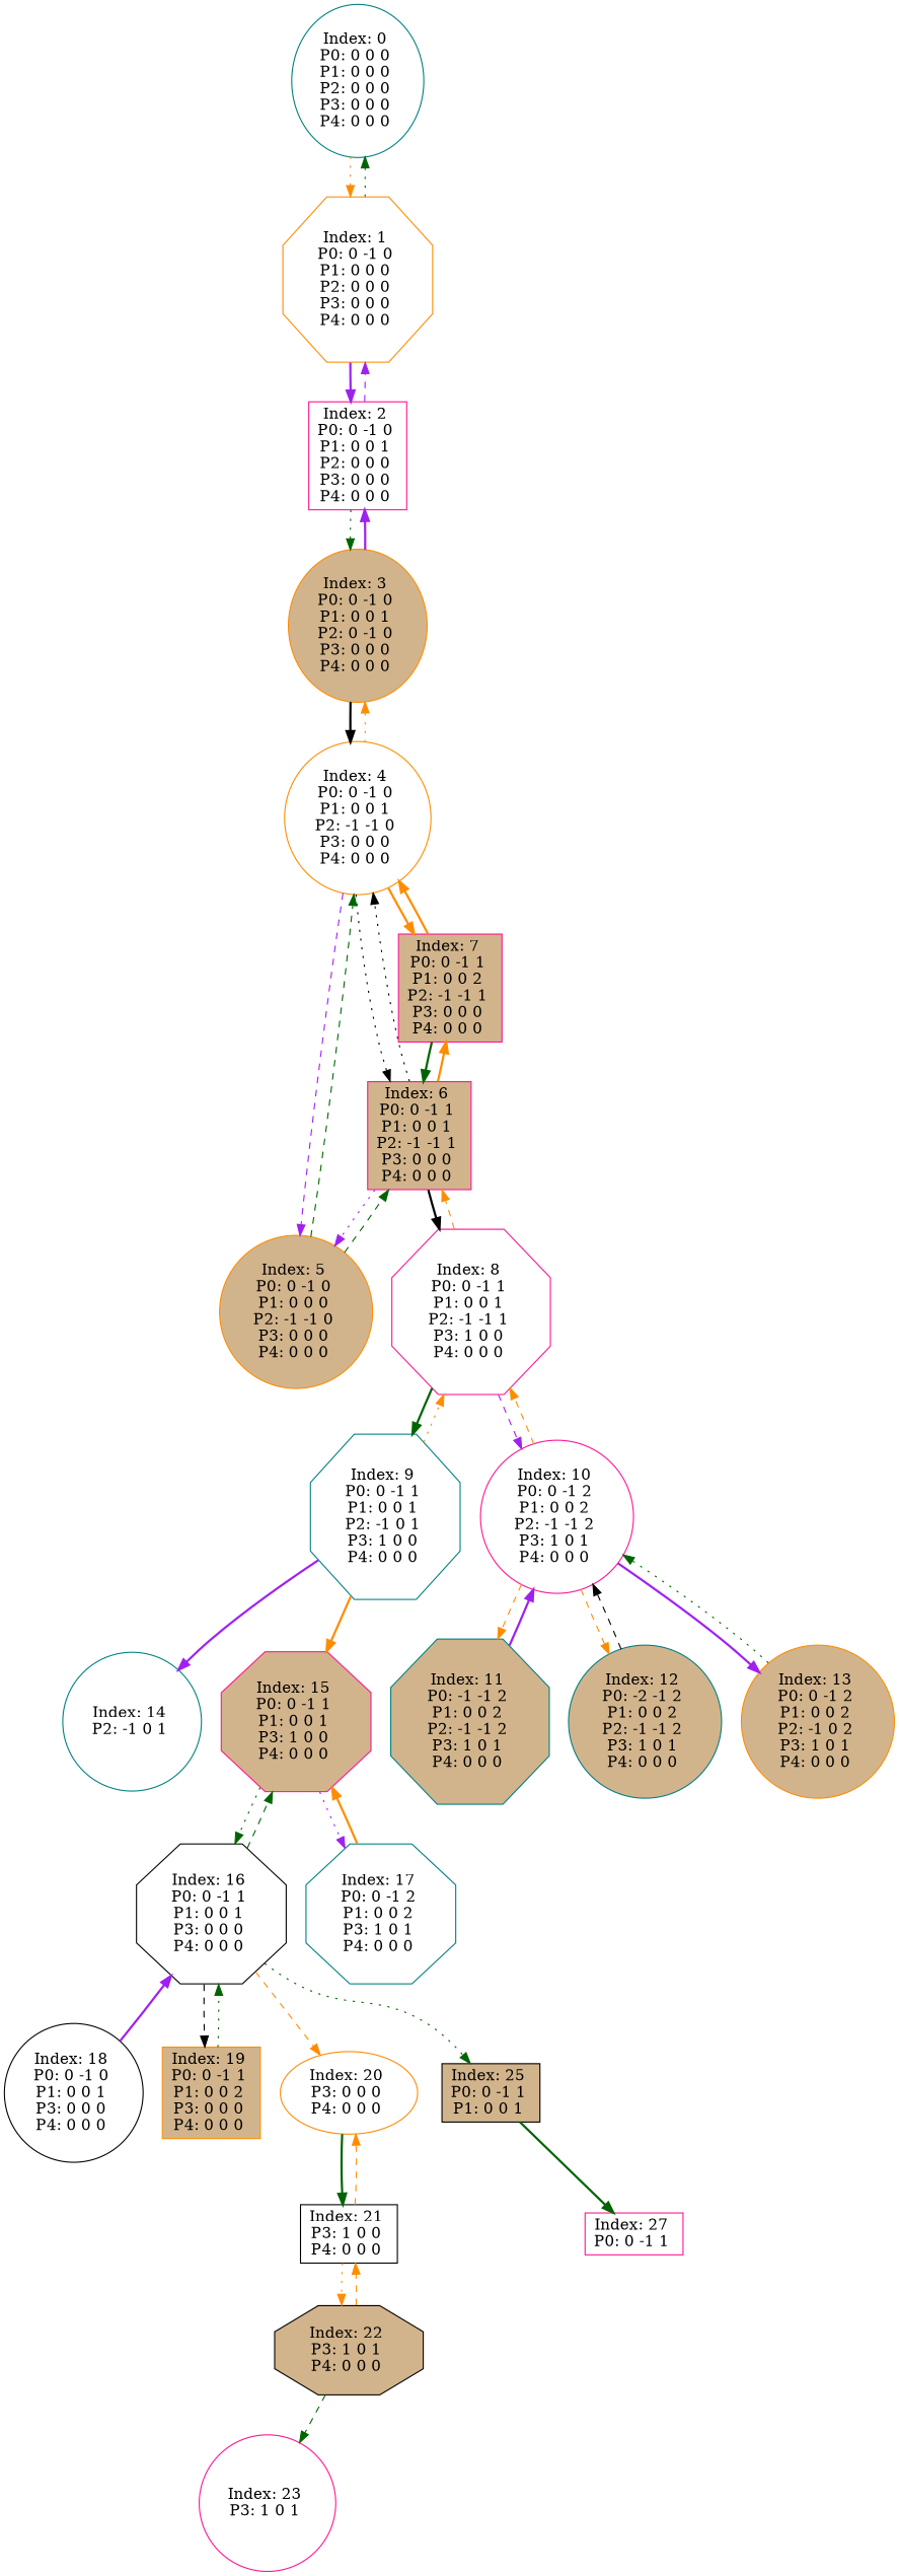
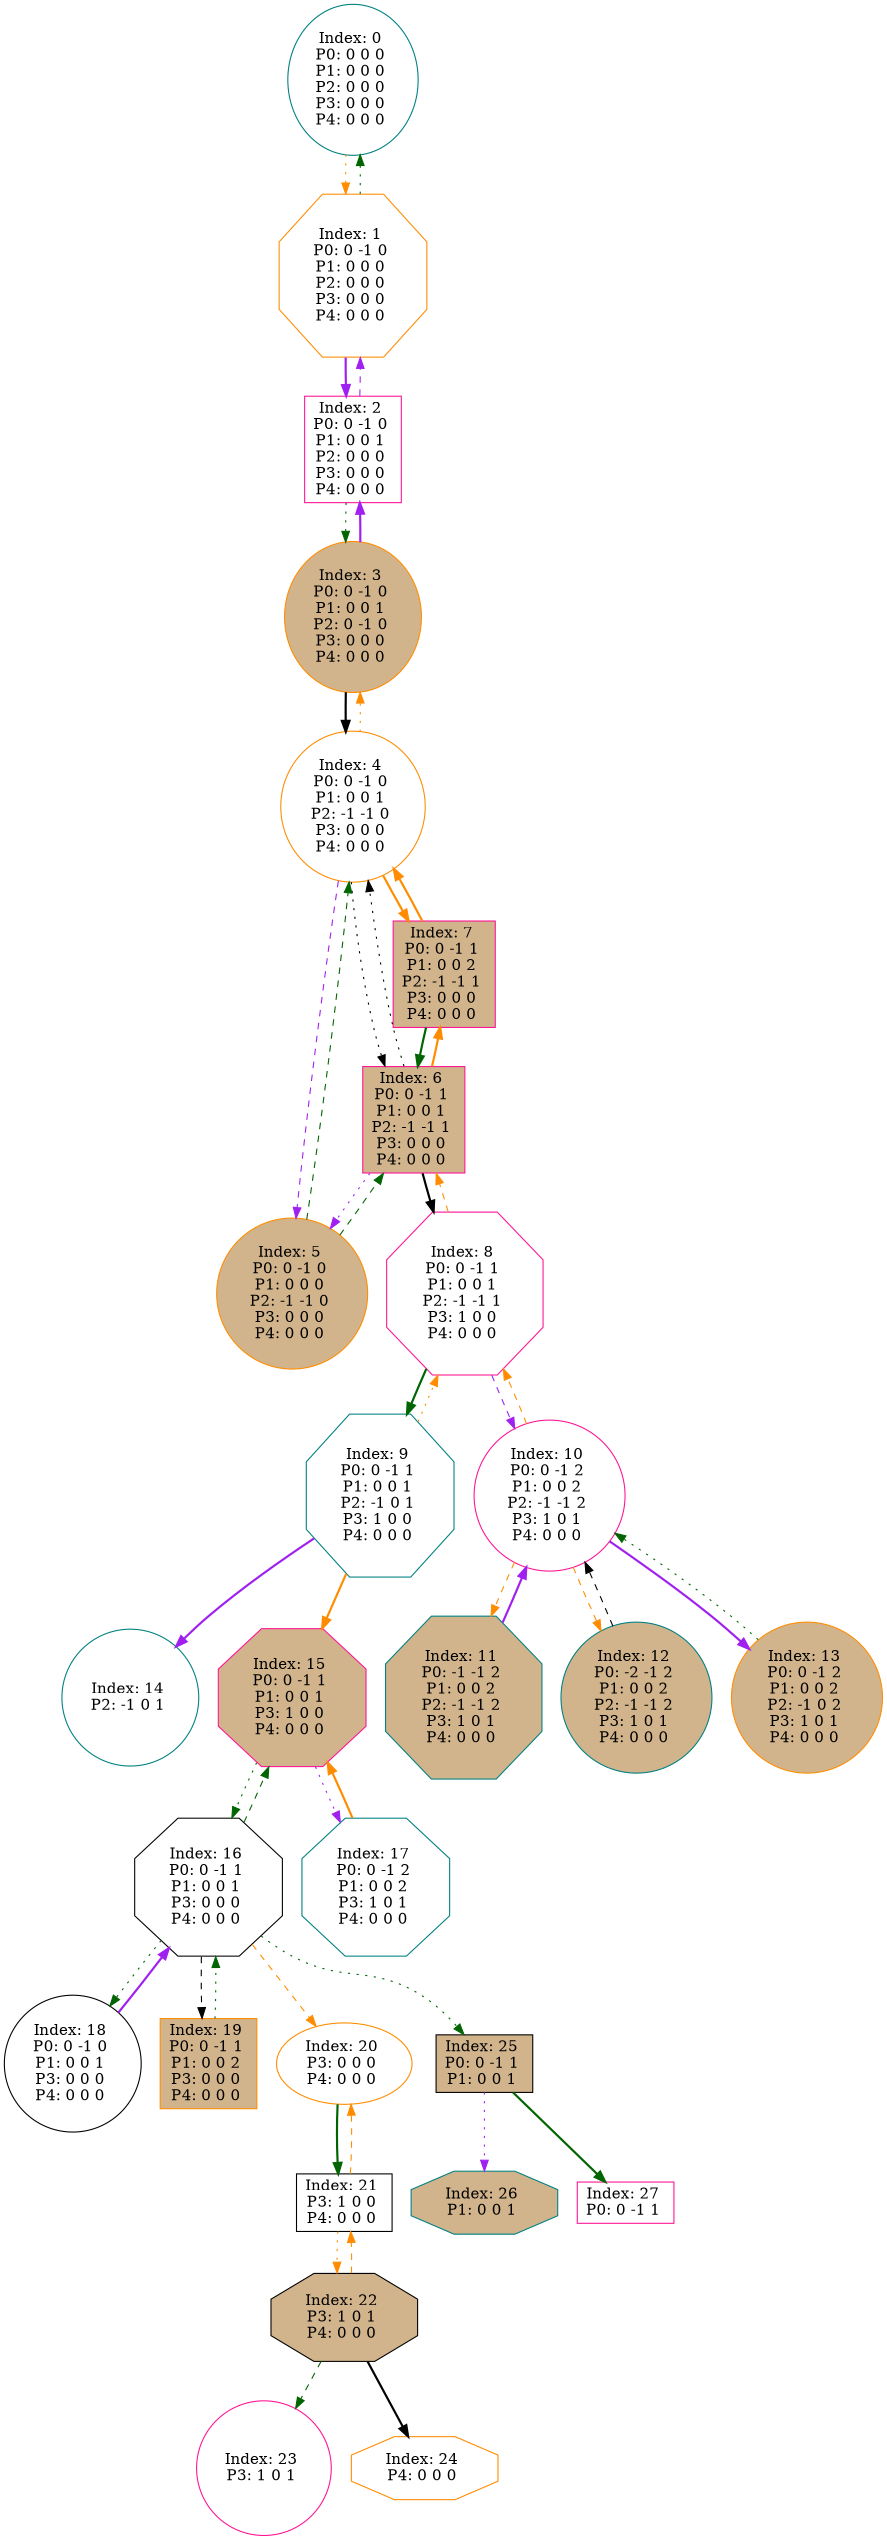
  digraph {
    color=black
    node [color=darkorange fillcolor=white shape=octagon style=filled]
    edge [color=darkorange style=bold]
    n1 [color=teal label="Index: 0 \nP0: 0 0 0 \nP1: 0 0 0 \nP2: 0 0 0 \nP3: 0 0 0 \nP4: 0 0 0 \n" shape=ellipse]
    n2 [label="Index: 1 \nP0: 0 -1 0 \nP1: 0 0 0 \nP2: 0 0 0 \nP3: 0 0 0 \nP4: 0 0 0 \n"]
    n3 [color=deeppink label="Index: 2 \nP0: 0 -1 0 \nP1: 0 0 1 \nP2: 0 0 0 \nP3: 0 0 0 \nP4: 0 0 0 \n" shape=box]
    n4 [fillcolor=tan label="Index: 3 \nP0: 0 -1 0 \nP1: 0 0 1 \nP2: 0 -1 0 \nP3: 0 0 0 \nP4: 0 0 0 \n" shape=ellipse]
    n5 [label="Index: 4 \nP0: 0 -1 0 \nP1: 0 0 1 \nP2: -1 -1 0 \nP3: 0 0 0 \nP4: 0 0 0 \n" shape=ellipse]
    n6 [fillcolor=tan label="Index: 5 \nP0: 0 -1 0 \nP1: 0 0 0 \nP2: -1 -1 0 \nP3: 0 0 0 \nP4: 0 0 0 \n" shape=circle]
    n7 [color=deeppink fillcolor=tan label="Index: 6 \nP0: 0 -1 1 \nP1: 0 0 1 \nP2: -1 -1 1 \nP3: 0 0 0 \nP4: 0 0 0 \n" shape=box]
    n8 [color=deeppink fillcolor=tan label="Index: 7 \nP0: 0 -1 1 \nP1: 0 0 2 \nP2: -1 -1 1 \nP3: 0 0 0 \nP4: 0 0 0 \n" shape=box]
    n9 [color=deeppink label="Index: 8 \nP0: 0 -1 1 \nP1: 0 0 1 \nP2: -1 -1 1 \nP3: 1 0 0 \nP4: 0 0 0 \n"]
    n10 [color=teal label="Index: 9 \nP0: 0 -1 1 \nP1: 0 0 1 \nP2: -1 0 1 \nP3: 1 0 0 \nP4: 0 0 0 \n"]
    n11 [color=deeppink label="Index: 10 \nP0: 0 -1 2 \nP1: 0 0 2 \nP2: -1 -1 2 \nP3: 1 0 1 \nP4: 0 0 0 \n" shape=circle]
    n12 [color=teal label="Index: 14 \nP2: -1 0 1 \n" shape=circle]
    n13 [color=deeppink fillcolor=tan label="Index: 15 \nP0: 0 -1 1 \nP1: 0 0 1 \nP3: 1 0 0 \nP4: 0 0 0 \n"]
    n14 [color=teal fillcolor=tan label="Index: 11 \nP0: -1 -1 2 \nP1: 0 0 2 \nP2: -1 -1 2 \nP3: 1 0 1 \nP4: 0 0 0 \n"]
    n15 [color=teal fillcolor=tan label="Index: 12 \nP0: -2 -1 2 \nP1: 0 0 2 \nP2: -1 -1 2 \nP3: 1 0 1 \nP4: 0 0 0 \n" shape=circle]
    n16 [fillcolor=tan label="Index: 13 \nP0: 0 -1 2 \nP1: 0 0 2 \nP2: -1 0 2 \nP3: 1 0 1 \nP4: 0 0 0 \n" shape=circle]
    n17 [color=black label="Index: 16 \nP0: 0 -1 1 \nP1: 0 0 1 \nP3: 0 0 0 \nP4: 0 0 0 \n"]
    n18 [color=teal label="Index: 17 \nP0: 0 -1 2 \nP1: 0 0 2 \nP3: 1 0 1 \nP4: 0 0 0 \n"]
    n19 [color=black label="Index: 18 \nP0: 0 -1 0 \nP1: 0 0 1 \nP3: 0 0 0 \nP4: 0 0 0 \n" shape=circle]
    n20 [fillcolor=tan label="Index: 19 \nP0: 0 -1 1 \nP1: 0 0 2 \nP3: 0 0 0 \nP4: 0 0 0 \n" shape=box]
    n21 [label="Index: 20 \nP3: 0 0 0 \nP4: 0 0 0 \n" shape=ellipse]
    n22 [color=black fillcolor=tan label="Index: 25 \nP0: 0 -1 1 \nP1: 0 0 1 \n" shape=box]
    n23 [color=black label="Index: 21 \nP3: 1 0 0 \nP4: 0 0 0 \n" shape=box]
+   n24 [color=teal fillcolor=tan label="Index: 26 \nP1: 0 0 1 \n"]
    n25 [color=deeppink label="Index: 27 \nP0: 0 -1 1 \n" shape=box]
    n26 [color=black fillcolor=tan label="Index: 22 \nP3: 1 0 1 \nP4: 0 0 0 \n"]
    n27 [color=deeppink label="Index: 23 \nP3: 1 0 1 \n" shape=circle]
+   n28 [label="Index: 24 \nP4: 0 0 0 \n"]
    n1 -> n2 [style=dotted]
    n2 -> n1 [color=darkgreen style=dotted]
    n2 -> n3 [color=purple]
    n3 -> n2 [color=purple style=dashed]
    n3 -> n4 [color=darkgreen style=dotted]
    n4 -> n3 [color=purple]
    n4 -> n5 [color=black]
    n5 -> n4 [style=dotted]
    n5 -> n6 [color=purple style=dashed]
    n5 -> n7 [color=black style=dotted]
    n5 -> n8
    n6 -> n5 [color=darkgreen style=dashed]
    n6 -> n7 [color=darkgreen style=dashed]
    n7 -> n5 [color=black style=dotted]
    n7 -> n6 [color=purple style=dotted]
    n7 -> n8
    n7 -> n9 [color=black]
    n8 -> n5
    n8 -> n7 [color=darkgreen]
    n9 -> n7 [style=dashed]
    n9 -> n10 [color=darkgreen]
    n9 -> n11 [color=purple style=dashed]
    n10 -> n9 [style=dotted]
    n10 -> n12 [color=purple]
    n10 -> n13
    n11 -> n9 [style=dashed]
    n11 -> n14 [style=dashed]
    n11 -> n15 [style=dashed]
    n11 -> n16 [color=purple]
    n13 -> n17 [color=darkgreen style=dotted]
    n13 -> n18 [color=purple style=dotted]
    n14 -> n11 [color=purple]
    n15 -> n11 [color=black style=dashed]
    n16 -> n11 [color=darkgreen style=dotted]
    n17 -> n13 [color=darkgreen style=dashed]
+   n17 -> n19 [color=darkgreen style=dotted]
    n17 -> n20 [color=black style=dashed]
    n17 -> n21 [style=dashed]
    n17 -> n22 [color=darkgreen style=dotted]
    n18 -> n13
    n19 -> n17 [color=purple]
    n20 -> n17 [color=darkgreen style=dotted]
    n21 -> n23 [color=darkgreen]
+   n22 -> n24 [color=purple style=dotted]
    n22 -> n25 [color=darkgreen]
    n23 -> n21 [style=dashed]
    n23 -> n26 [style=dotted]
    n26 -> n23 [style=dashed]
    n26 -> n27 [color=darkgreen style=dashed]
+   n26 -> n28 [color=black]
  }
